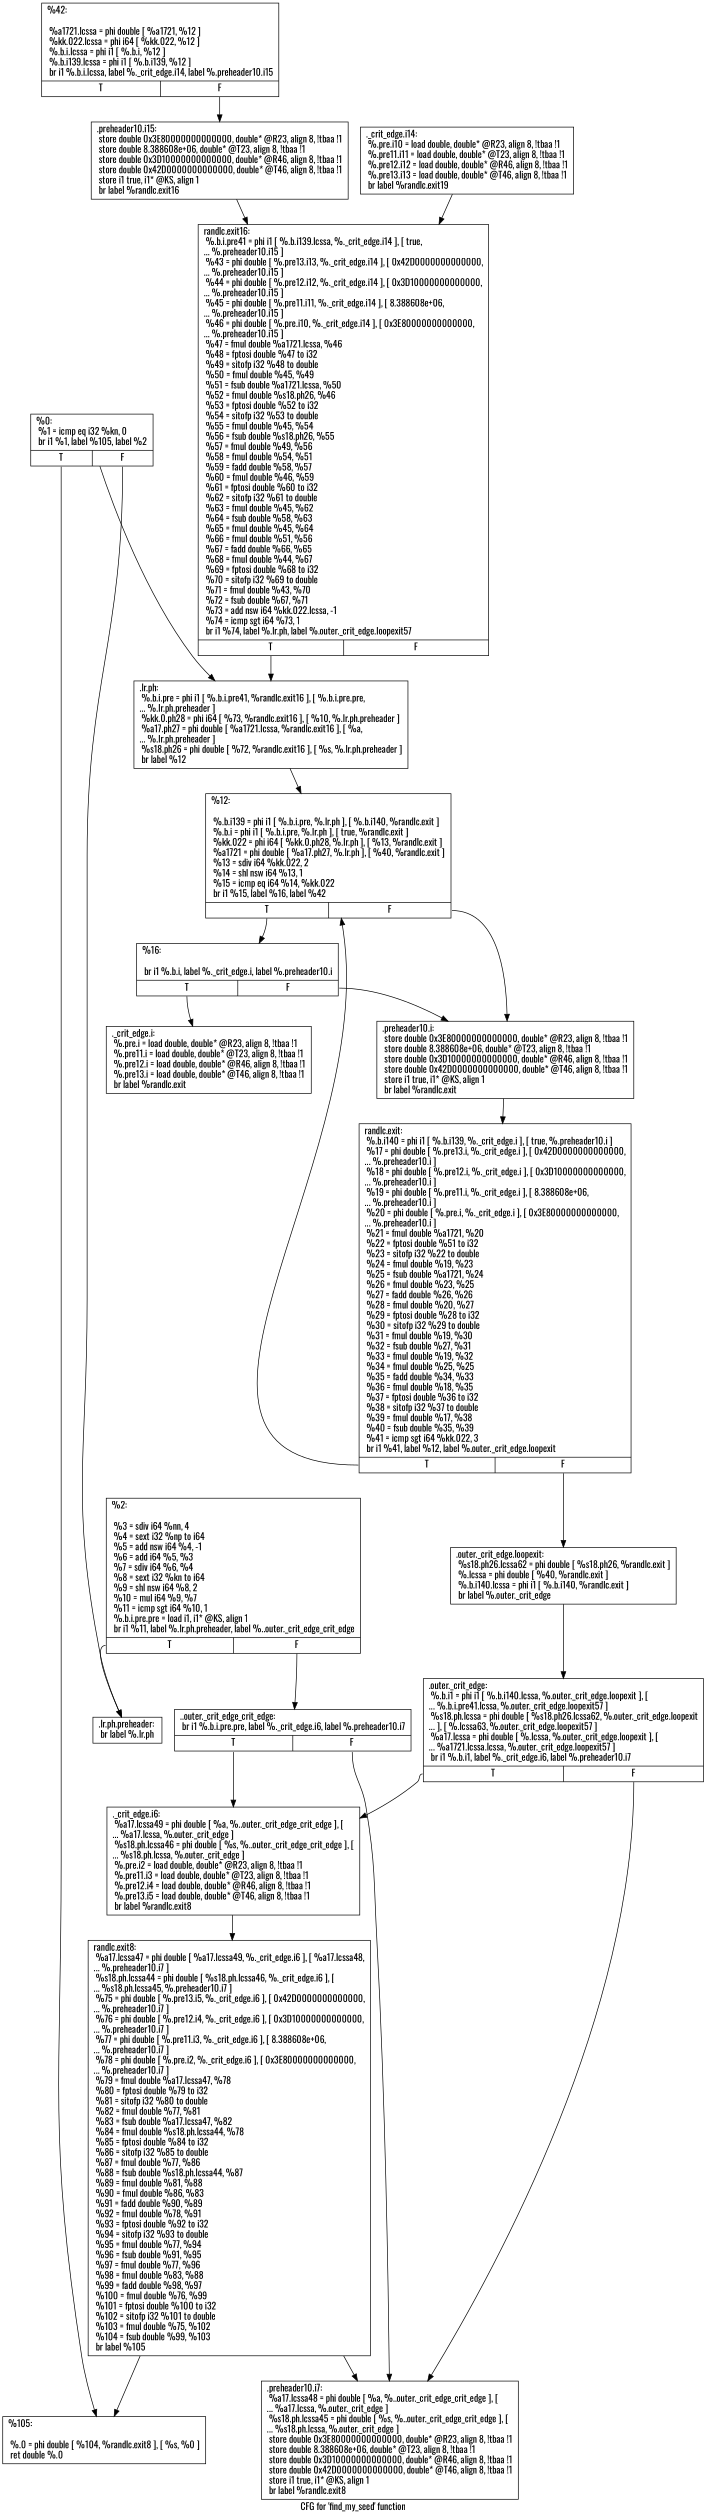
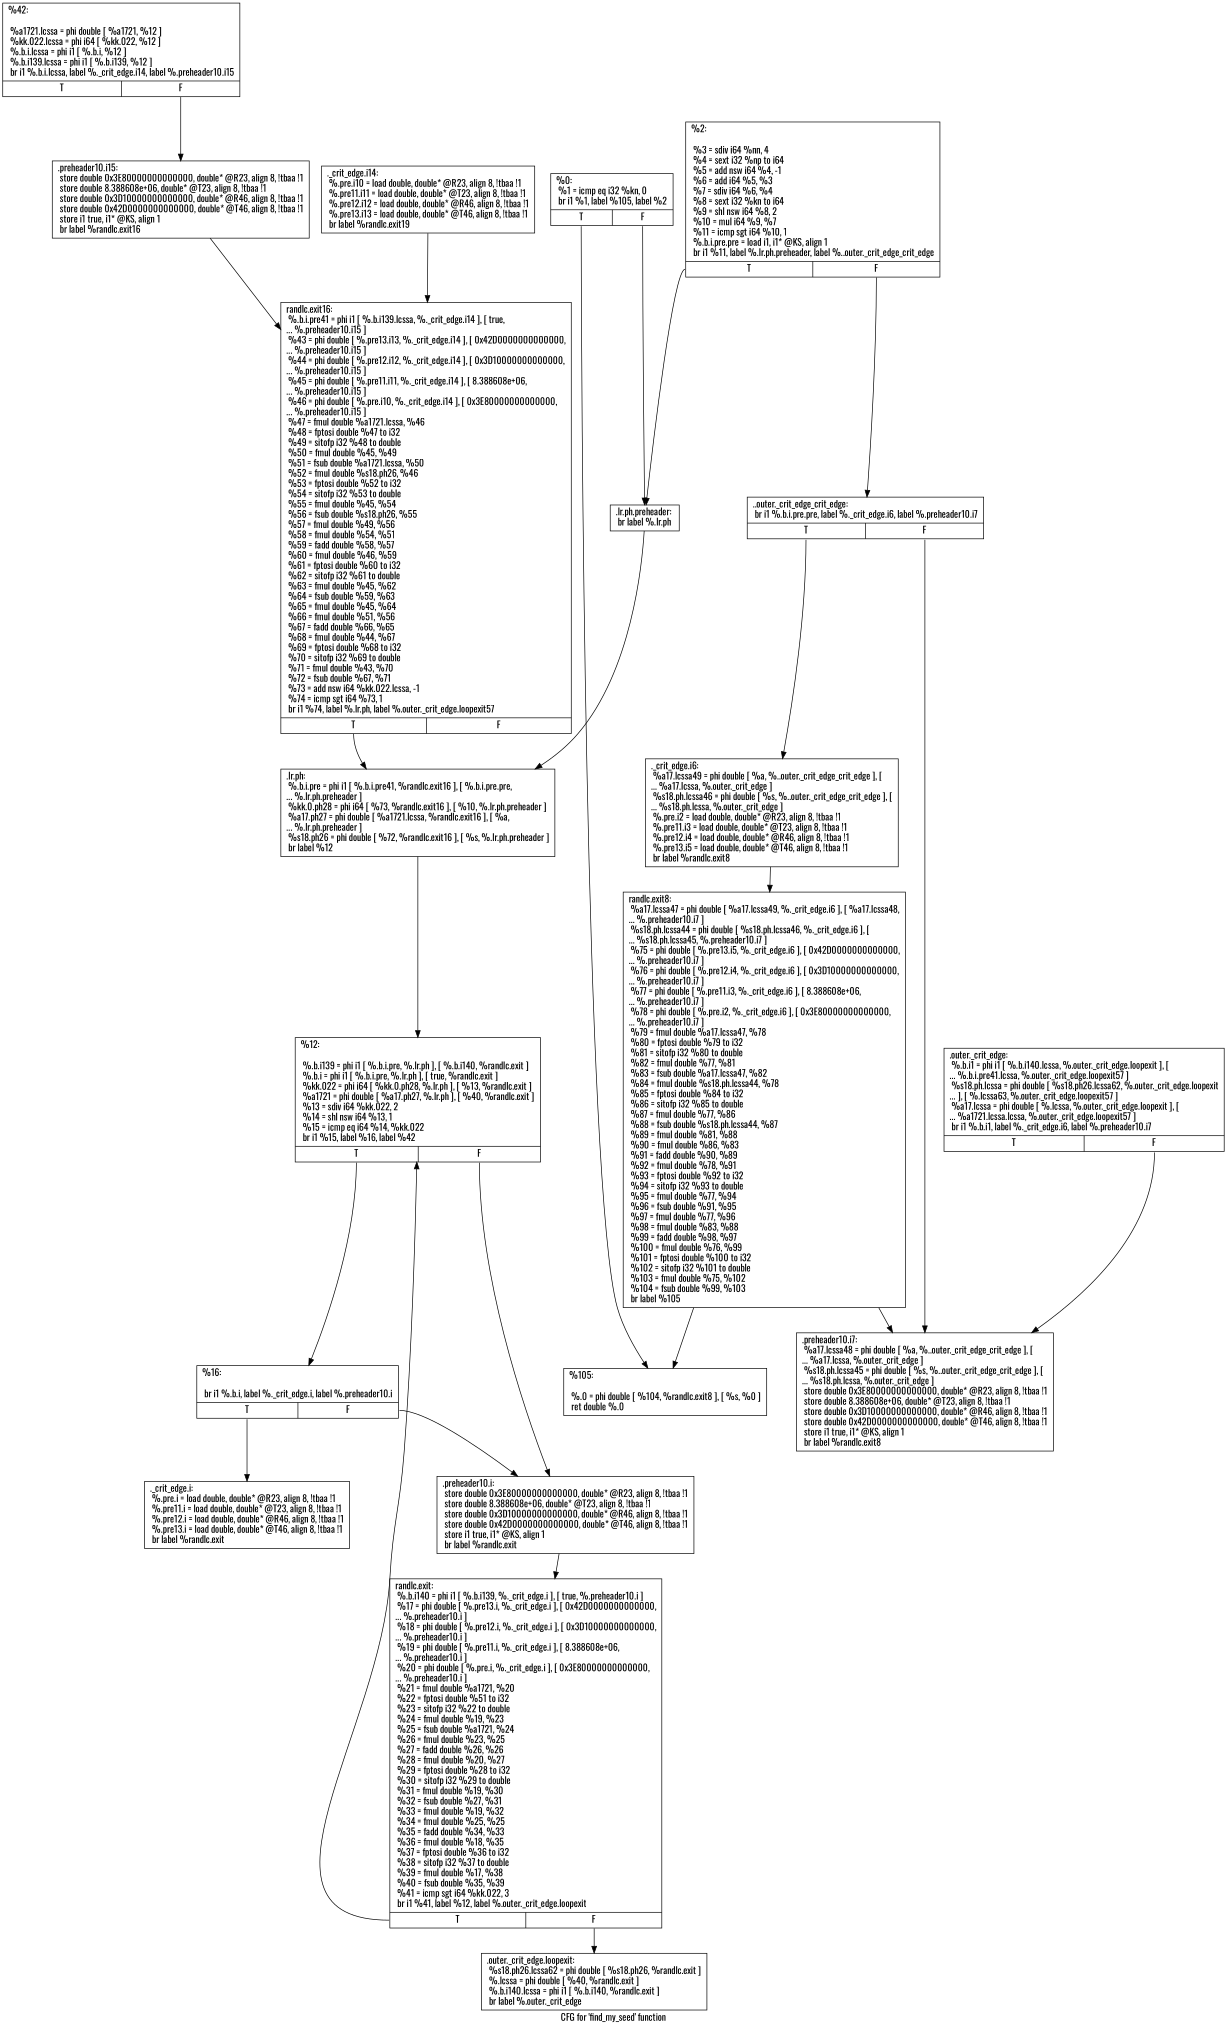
  digraph {
    fontname=Oswald
    label="CFG for 'find_my_seed' function"
    node [fontname=Oswald shape=record]
    edge [fontname=Oswald]
    n1 [label="{%0:\l  %1 = icmp eq i32 %kn, 0\l  br i1 %1, label %105, label %2\l|{<s0>T|<s1>F}}"]
    n2 [label="{%105:\l\l  %.0 = phi double [ %104, %randlc.exit8 ], [ %s, %0 ]\l  ret double %.0\l}"]
    n3 [label="{.lr.ph.preheader:                                 \l  br label %.lr.ph\l}"]
    n4 [label="{%2:\l\l  %3 = sdiv i64 %nn, 4\l  %4 = sext i32 %np to i64\l  %5 = add nsw i64 %4, -1\l  %6 = add i64 %5, %3\l  %7 = sdiv i64 %6, %4\l  %8 = sext i32 %kn to i64\l  %9 = shl nsw i64 %8, 2\l  %10 = mul i64 %9, %7\l  %11 = icmp sgt i64 %10, 1\l  %.b.i.pre.pre = load i1, i1* @KS, align 1\l  br i1 %11, label %.lr.ph.preheader, label %..outer._crit_edge_crit_edge\l|{<s0>T|<s1>F}}"]
    n5 [label="{..outer._crit_edge_crit_edge:                     \l  br i1 %.b.i.pre.pre, label %._crit_edge.i6, label %.preheader10.i7\l|{<s0>T|<s1>F}}"]
    n6 [label="{.lr.ph:                                           \l  %.b.i.pre = phi i1 [ %.b.i.pre41, %randlc.exit16 ], [ %.b.i.pre.pre,\l... %.lr.ph.preheader ]\l  %kk.0.ph28 = phi i64 [ %73, %randlc.exit16 ], [ %10, %.lr.ph.preheader ]\l  %a17.ph27 = phi double [ %a1721.lcssa, %randlc.exit16 ], [ %a,\l... %.lr.ph.preheader ]\l  %s18.ph26 = phi double [ %72, %randlc.exit16 ], [ %s, %.lr.ph.preheader ]\l  br label %12\l}"]
    n7 [label="{._crit_edge.i6:                                   \l  %a17.lcssa49 = phi double [ %a, %..outer._crit_edge_crit_edge ], [\l... %a17.lcssa, %.outer._crit_edge ]\l  %s18.ph.lcssa46 = phi double [ %s, %..outer._crit_edge_crit_edge ], [\l... %s18.ph.lcssa, %.outer._crit_edge ]\l  %.pre.i2 = load double, double* @R23, align 8, !tbaa !1\l  %.pre11.i3 = load double, double* @T23, align 8, !tbaa !1\l  %.pre12.i4 = load double, double* @R46, align 8, !tbaa !1\l  %.pre13.i5 = load double, double* @T46, align 8, !tbaa !1\l  br label %randlc.exit8\l}"]
    n8 [label="{.preheader10.i7:                                  \l  %a17.lcssa48 = phi double [ %a, %..outer._crit_edge_crit_edge ], [\l... %a17.lcssa, %.outer._crit_edge ]\l  %s18.ph.lcssa45 = phi double [ %s, %..outer._crit_edge_crit_edge ], [\l... %s18.ph.lcssa, %.outer._crit_edge ]\l  store double 0x3E80000000000000, double* @R23, align 8, !tbaa !1\l  store double 8.388608e+06, double* @T23, align 8, !tbaa !1\l  store double 0x3D10000000000000, double* @R46, align 8, !tbaa !1\l  store double 0x42D0000000000000, double* @T46, align 8, !tbaa !1\l  store i1 true, i1* @KS, align 1\l  br label %randlc.exit8\l}"]
    n9 [label="{%12:\l\l  %.b.i139 = phi i1 [ %.b.i.pre, %.lr.ph ], [ %.b.i140, %randlc.exit ]\l  %.b.i = phi i1 [ %.b.i.pre, %.lr.ph ], [ true, %randlc.exit ]\l  %kk.022 = phi i64 [ %kk.0.ph28, %.lr.ph ], [ %13, %randlc.exit ]\l  %a1721 = phi double [ %a17.ph27, %.lr.ph ], [ %40, %randlc.exit ]\l  %13 = sdiv i64 %kk.022, 2\l  %14 = shl nsw i64 %13, 1\l  %15 = icmp eq i64 %14, %kk.022\l  br i1 %15, label %16, label %42\l|{<s0>T|<s1>F}}"]
    n10 [label="{randlc.exit8:                                     \l  %a17.lcssa47 = phi double [ %a17.lcssa49, %._crit_edge.i6 ], [ %a17.lcssa48,\l... %.preheader10.i7 ]\l  %s18.ph.lcssa44 = phi double [ %s18.ph.lcssa46, %._crit_edge.i6 ], [\l... %s18.ph.lcssa45, %.preheader10.i7 ]\l  %75 = phi double [ %.pre13.i5, %._crit_edge.i6 ], [ 0x42D0000000000000,\l... %.preheader10.i7 ]\l  %76 = phi double [ %.pre12.i4, %._crit_edge.i6 ], [ 0x3D10000000000000,\l... %.preheader10.i7 ]\l  %77 = phi double [ %.pre11.i3, %._crit_edge.i6 ], [ 8.388608e+06,\l... %.preheader10.i7 ]\l  %78 = phi double [ %.pre.i2, %._crit_edge.i6 ], [ 0x3E80000000000000,\l... %.preheader10.i7 ]\l  %79 = fmul double %a17.lcssa47, %78\l  %80 = fptosi double %79 to i32\l  %81 = sitofp i32 %80 to double\l  %82 = fmul double %77, %81\l  %83 = fsub double %a17.lcssa47, %82\l  %84 = fmul double %s18.ph.lcssa44, %78\l  %85 = fptosi double %84 to i32\l  %86 = sitofp i32 %85 to double\l  %87 = fmul double %77, %86\l  %88 = fsub double %s18.ph.lcssa44, %87\l  %89 = fmul double %81, %88\l  %90 = fmul double %86, %83\l  %91 = fadd double %90, %89\l  %92 = fmul double %78, %91\l  %93 = fptosi double %92 to i32\l  %94 = sitofp i32 %93 to double\l  %95 = fmul double %77, %94\l  %96 = fsub double %91, %95\l  %97 = fmul double %77, %96\l  %98 = fmul double %83, %88\l  %99 = fadd double %98, %97\l  %100 = fmul double %76, %99\l  %101 = fptosi double %100 to i32\l  %102 = sitofp i32 %101 to double\l  %103 = fmul double %75, %102\l  %104 = fsub double %99, %103\l  br label %105\l}"]
    n11 [label="{%16:\l\l  br i1 %.b.i, label %._crit_edge.i, label %.preheader10.i\l|{<s0>T|<s1>F}}"]
    n12 [label="{.preheader10.i:                                   \l  store double 0x3E80000000000000, double* @R23, align 8, !tbaa !1\l  store double 8.388608e+06, double* @T23, align 8, !tbaa !1\l  store double 0x3D10000000000000, double* @R46, align 8, !tbaa !1\l  store double 0x42D0000000000000, double* @T46, align 8, !tbaa !1\l  store i1 true, i1* @KS, align 1\l  br label %randlc.exit\l}"]
    n13 [label="{._crit_edge.i:                                    \l  %.pre.i = load double, double* @R23, align 8, !tbaa !1\l  %.pre11.i = load double, double* @T23, align 8, !tbaa !1\l  %.pre12.i = load double, double* @R46, align 8, !tbaa !1\l  %.pre13.i = load double, double* @T46, align 8, !tbaa !1\l  br label %randlc.exit\l}"]
    n14 [label="{%42:\l\l  %a1721.lcssa = phi double [ %a1721, %12 ]\l  %kk.022.lcssa = phi i64 [ %kk.022, %12 ]\l  %.b.i.lcssa = phi i1 [ %.b.i, %12 ]\l  %.b.i139.lcssa = phi i1 [ %.b.i139, %12 ]\l  br i1 %.b.i.lcssa, label %._crit_edge.i14, label %.preheader10.i15\l|{<s0>T|<s1>F}}"]
    n15 [label="{.preheader10.i15:                                 \l  store double 0x3E80000000000000, double* @R23, align 8, !tbaa !1\l  store double 8.388608e+06, double* @T23, align 8, !tbaa !1\l  store double 0x3D10000000000000, double* @R46, align 8, !tbaa !1\l  store double 0x42D0000000000000, double* @T46, align 8, !tbaa !1\l  store i1 true, i1* @KS, align 1\l  br label %randlc.exit16\l}"]
    n16 [label="{randlc.exit:                                      \l  %.b.i140 = phi i1 [ %.b.i139, %._crit_edge.i ], [ true, %.preheader10.i ]\l  %17 = phi double [ %.pre13.i, %._crit_edge.i ], [ 0x42D0000000000000,\l... %.preheader10.i ]\l  %18 = phi double [ %.pre12.i, %._crit_edge.i ], [ 0x3D10000000000000,\l... %.preheader10.i ]\l  %19 = phi double [ %.pre11.i, %._crit_edge.i ], [ 8.388608e+06,\l... %.preheader10.i ]\l  %20 = phi double [ %.pre.i, %._crit_edge.i ], [ 0x3E80000000000000,\l... %.preheader10.i ]\l  %21 = fmul double %a1721, %20\l  %22 = fptosi double %51 to i32\l  %23 = sitofp i32 %22 to double\l  %24 = fmul double %19, %23\l  %25 = fsub double %a1721, %24\l  %26 = fmul double %23, %25\l  %27 = fadd double %26, %26\l  %28 = fmul double %20, %27\l  %29 = fptosi double %28 to i32\l  %30 = sitofp i32 %29 to double\l  %31 = fmul double %19, %30\l  %32 = fsub double %27, %31\l  %33 = fmul double %19, %32\l  %34 = fmul double %25, %25\l  %35 = fadd double %34, %33\l  %36 = fmul double %18, %35\l  %37 = fptosi double %36 to i32\l  %38 = sitofp i32 %37 to double\l  %39 = fmul double %17, %38\l  %40 = fsub double %35, %39\l  %41 = icmp sgt i64 %kk.022, 3\l  br i1 %41, label %12, label %.outer._crit_edge.loopexit\l|{<s0>T|<s1>F}}"]
    n17 [label="{._crit_edge.i14:                                  \l  %.pre.i10 = load double, double* @R23, align 8, !tbaa !1\l  %.pre11.i11 = load double, double* @T23, align 8, !tbaa !1\l  %.pre12.i12 = load double, double* @R46, align 8, !tbaa !1\l  %.pre13.i13 = load double, double* @T46, align 8, !tbaa !1\l  br label %randlc.exit19\l}"]
-   n18 [label="{randlc.exit16:                                    \l  %.b.i.pre41 = phi i1 [ %.b.i139.lcssa, %._crit_edge.i14 ], [ true,\l... %.preheader10.i15 ]\l  %43 = phi double [ %.pre13.i13, %._crit_edge.i14 ], [ 0x42D0000000000000,\l... %.preheader10.i15 ]\l  %44 = phi double [ %.pre12.i12, %._crit_edge.i14 ], [ 0x3D10000000000000,\l... %.preheader10.i15 ]\l  %45 = phi double [ %.pre11.i11, %._crit_edge.i14 ], [ 8.388608e+06,\l... %.preheader10.i15 ]\l  %46 = phi double [ %.pre.i10, %._crit_edge.i14 ], [ 0x3E80000000000000,\l... %.preheader10.i15 ]\l  %47 = fmul double %a1721.lcssa, %46\l  %48 = fptosi double %47 to i32\l  %49 = sitofp i32 %48 to double\l  %50 = fmul double %45, %49\l  %51 = fsub double %a1721.lcssa, %50\l  %52 = fmul double %s18.ph26, %46\l  %53 = fptosi double %52 to i32\l  %54 = sitofp i32 %53 to double\l  %55 = fmul double %45, %54\l  %56 = fsub double %s18.ph26, %55\l  %57 = fmul double %49, %56\l  %58 = fmul double %54, %51\l  %59 = fadd double %58, %57\l  %60 = fmul double %46, %59\l  %61 = fptosi double %60 to i32\l  %62 = sitofp i32 %61 to double\l  %63 = fmul double %45, %62\l  %64 = fsub double %58, %63\l  %65 = fmul double %45, %64\l  %66 = fmul double %51, %56\l  %67 = fadd double %66, %65\l  %68 = fmul double %44, %67\l  %69 = fptosi double %68 to i32\l  %70 = sitofp i32 %69 to double\l  %71 = fmul double %43, %70\l  %72 = fsub double %67, %71\l  %73 = add nsw i64 %kk.022.lcssa, -1\l  %74 = icmp sgt i64 %73, 1\l  br i1 %74, label %.lr.ph, label %.outer._crit_edge.loopexit57\l|{<s0>T|<s1>F}}"]
+   n18 [label="{randlc.exit16:                                    \l  %.b.i.pre41 = phi i1 [ %.b.i139.lcssa, %._crit_edge.i14 ], [ true,\l... %.preheader10.i15 ]\l  %43 = phi double [ %.pre13.i13, %._crit_edge.i14 ], [ 0x42D0000000000000,\l... %.preheader10.i15 ]\l  %44 = phi double [ %.pre12.i12, %._crit_edge.i14 ], [ 0x3D10000000000000,\l... %.preheader10.i15 ]\l  %45 = phi double [ %.pre11.i11, %._crit_edge.i14 ], [ 8.388608e+06,\l... %.preheader10.i15 ]\l  %46 = phi double [ %.pre.i10, %._crit_edge.i14 ], [ 0x3E80000000000000,\l... %.preheader10.i15 ]\l  %47 = fmul double %a1721.lcssa, %46\l  %48 = fptosi double %47 to i32\l  %49 = sitofp i32 %48 to double\l  %50 = fmul double %45, %49\l  %51 = fsub double %a1721.lcssa, %50\l  %52 = fmul double %s18.ph26, %46\l  %53 = fptosi double %52 to i32\l  %54 = sitofp i32 %53 to double\l  %55 = fmul double %45, %54\l  %56 = fsub double %s18.ph26, %55\l  %57 = fmul double %49, %56\l  %58 = fmul double %54, %51\l  %59 = fadd double %58, %57\l  %60 = fmul double %46, %59\l  %61 = fptosi double %60 to i32\l  %62 = sitofp i32 %61 to double\l  %63 = fmul double %45, %62\l  %64 = fsub double %59, %63\l  %65 = fmul double %45, %64\l  %66 = fmul double %51, %56\l  %67 = fadd double %66, %65\l  %68 = fmul double %44, %67\l  %69 = fptosi double %68 to i32\l  %70 = sitofp i32 %69 to double\l  %71 = fmul double %43, %70\l  %72 = fsub double %67, %71\l  %73 = add nsw i64 %kk.022.lcssa, -1\l  %74 = icmp sgt i64 %73, 1\l  br i1 %74, label %.lr.ph, label %.outer._crit_edge.loopexit57\l|{<s0>T|<s1>F}}"]
    n19 [label="{.outer._crit_edge.loopexit:                       \l  %s18.ph26.lcssa62 = phi double [ %s18.ph26, %randlc.exit ]\l  %.lcssa = phi double [ %40, %randlc.exit ]\l  %.b.i140.lcssa = phi i1 [ %.b.i140, %randlc.exit ]\l  br label %.outer._crit_edge\l}"]
    n20 [label="{.outer._crit_edge:                                \l  %.b.i1 = phi i1 [ %.b.i140.lcssa, %.outer._crit_edge.loopexit ], [\l... %.b.i.pre41.lcssa, %.outer._crit_edge.loopexit57 ]\l  %s18.ph.lcssa = phi double [ %s18.ph26.lcssa62, %.outer._crit_edge.loopexit\l... ], [ %.lcssa63, %.outer._crit_edge.loopexit57 ]\l  %a17.lcssa = phi double [ %.lcssa, %.outer._crit_edge.loopexit ], [\l... %a1721.lcssa.lcssa, %.outer._crit_edge.loopexit57 ]\l  br i1 %.b.i1, label %._crit_edge.i6, label %.preheader10.i7\l|{<s0>T|<s1>F}}"]
    n1 -> n2 [tailport=s0]
    n1 -> n3 [tailport=s1]
-   n1 -> n6
+   n3 -> n6
    n4 -> n3 [tailport=s0]
    n4 -> n5 [tailport=s1]
    n5 -> n7 [tailport=s0]
    n5 -> n8 [tailport=s1]
    n6 -> n9
    n7 -> n10
    n9 -> n11 [tailport=s0]
    n9 -> n12 [tailport=s1]
    n10 -> n2
    n10 -> n8
    n11 -> n12 [tailport=s1]
    n11 -> n13 [tailport=s0]
    n12 -> n16
    n14 -> n15 [tailport=s1]
    n15 -> n18
    n16 -> n9 [tailport=s0]
    n16 -> n19 [tailport=s1]
    n17 -> n18
    n18 -> n6 [tailport=s0]
-   n19 -> n20
-   n20 -> n7 [tailport=s0]
    n20 -> n8 [tailport=s1]
  }
